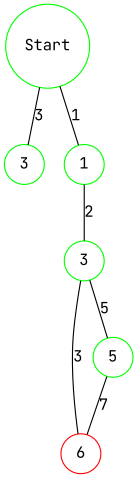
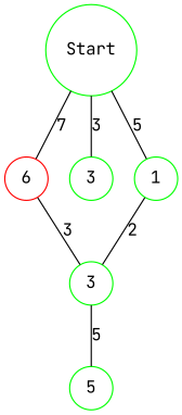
  graph {
    fontname="JetBrains Mono"
    node [color=green fontname="JetBrains Mono" shape=circle]
    edge [fontname="JetBrains Mono"]
    n1 [label=Start width=0.5]
    n2 [color=red label=6 width=0.5]
    n3 [label=3 width=0.5]
    n4 [label=1 width=0.5]
    n5 [label=3 width=0.5]
    n6 [label=5 width=0.5]
-   n6 -- n2 [label=7]
+   n1 -- n2 [label=7]
    n1 -- n3 [label=3]
-   n1 -- n4 [label=1]
+   n1 -- n4 [label=5]
    n2 -- n5 [label=3]
    n4 -- n5 [label=2]
    n5 -- n6 [label=5]
  }
